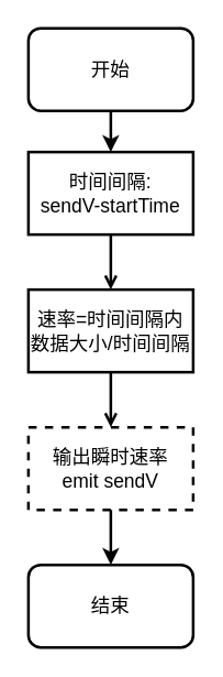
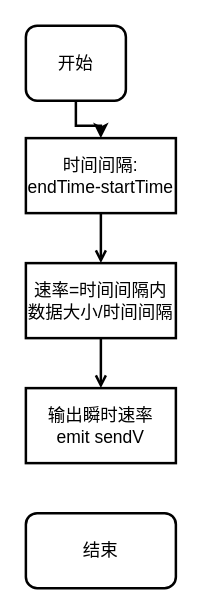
  <mxCell id="0" />
  <mxCell id="1" parent="0" />
  <mxCell id="2" style="edgeStyle=orthogonalEdgeStyle;rounded=0;orthogonalLoop=1;jettySize=auto;html=1;exitX=0.5;exitY=1;exitDx=0;exitDy=0;strokeWidth=2;fontSize=14;" edge="1" parent="1" source="3" target="5"><mxGeometry relative="1" as="geometry" /></mxCell>
- <mxCell id="3" value="开始" style="rounded=1;whiteSpace=wrap;html=1;strokeWidth=2;fontSize=14;" vertex="1" parent="1"><mxGeometry x="20" y="20" width="120" height="60" as="geometry" /></mxCell>
+ <mxCell id="3" value="开始" style="rounded=1;whiteSpace=wrap;html=1;strokeWidth=2;fontSize=14;" vertex="1" parent="1"><mxGeometry x="20" y="20" width="80" height="60" as="geometry" /></mxCell>
  <mxCell id="4" style="edgeStyle=orthogonalEdgeStyle;rounded=0;orthogonalLoop=1;jettySize=auto;html=1;exitX=0.5;exitY=1;exitDx=0;exitDy=0;strokeWidth=2;fontSize=14;endArrow=open;" edge="1" parent="1" source="5" target="7"><mxGeometry relative="1" as="geometry" /></mxCell>
- <mxCell id="5" value="时间间隔:&lt;br style=&quot;font-size: 14px;&quot;&gt;sendV-startTime" style="rounded=0;whiteSpace=wrap;html=1;strokeWidth=2;fontSize=14;" vertex="1" parent="1"><mxGeometry x="20" y="110" width="120" height="60" as="geometry" /></mxCell>
+ <mxCell id="5" value="时间间隔:&lt;br style=&quot;font-size: 14px;&quot;&gt;endTime-startTime" style="rounded=0;whiteSpace=wrap;html=1;strokeWidth=2;fontSize=14;" vertex="1" parent="1"><mxGeometry x="20" y="110" width="120" height="60" as="geometry" /></mxCell>
  <mxCell id="6" value="" style="edgeStyle=orthogonalEdgeStyle;rounded=0;orthogonalLoop=1;jettySize=auto;html=1;strokeWidth=2;fontSize=14;endArrow=open;" edge="1" parent="1" source="7" target="9"><mxGeometry relative="1" as="geometry" /></mxCell>
  <mxCell id="7" value="速率=时间间隔内数据大小/时间间隔" style="rounded=0;whiteSpace=wrap;html=1;strokeWidth=2;fontSize=14;" vertex="1" parent="1"><mxGeometry x="20" y="210" width="120" height="60" as="geometry" /></mxCell>
- <mxCell id="8" style="edgeStyle=orthogonalEdgeStyle;rounded=0;orthogonalLoop=1;jettySize=auto;html=1;exitX=0.5;exitY=1;exitDx=0;exitDy=0;strokeWidth=2;fontSize=14;" edge="1" parent="1" source="9" target="10"><mxGeometry relative="1" as="geometry" /></mxCell>
- <mxCell id="9" value="输出瞬时速率&lt;br style=&quot;font-size: 14px;&quot;&gt;emit sendV" style="rounded=0;whiteSpace=wrap;html=1;strokeWidth=2;fontSize=14;dashed=1;" vertex="1" parent="1"><mxGeometry x="20" y="310" width="120" height="60" as="geometry" /></mxCell>
+ <mxCell id="9" value="输出瞬时速率&lt;br style=&quot;font-size: 14px;&quot;&gt;emit sendV" style="rounded=0;whiteSpace=wrap;html=1;strokeWidth=2;fontSize=14;" vertex="1" parent="1"><mxGeometry x="20" y="310" width="120" height="60" as="geometry" /></mxCell>
  <mxCell id="10" value="结束" style="rounded=1;whiteSpace=wrap;html=1;strokeWidth=2;fontSize=14;" vertex="1" parent="1"><mxGeometry x="20" y="410" width="120" height="60" as="geometry" /></mxCell>
